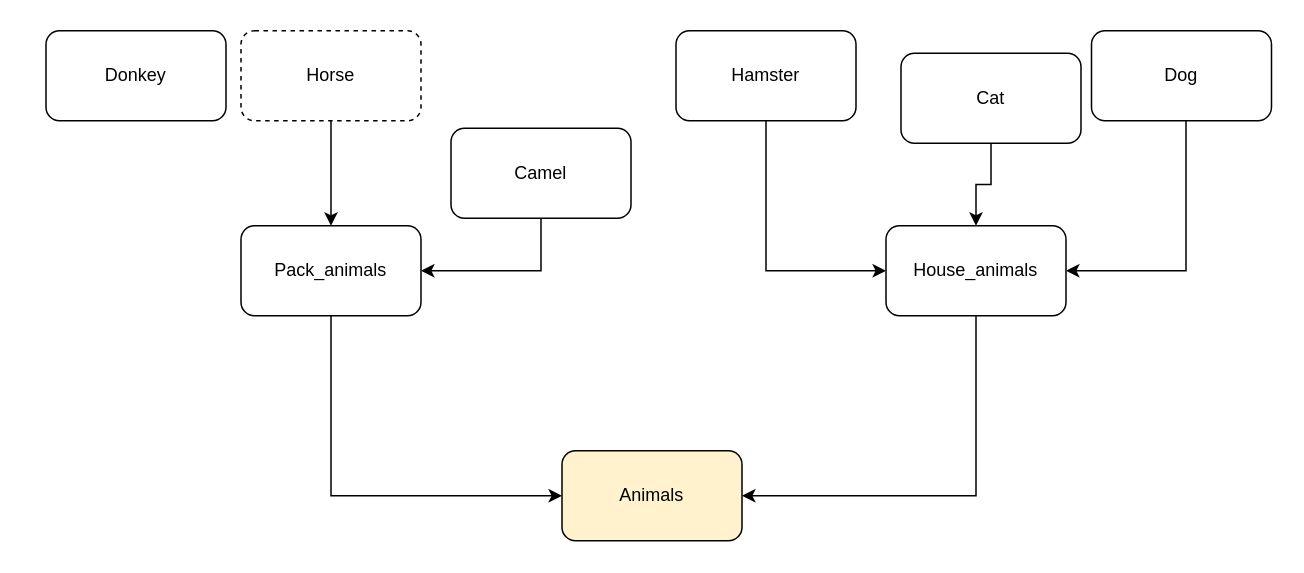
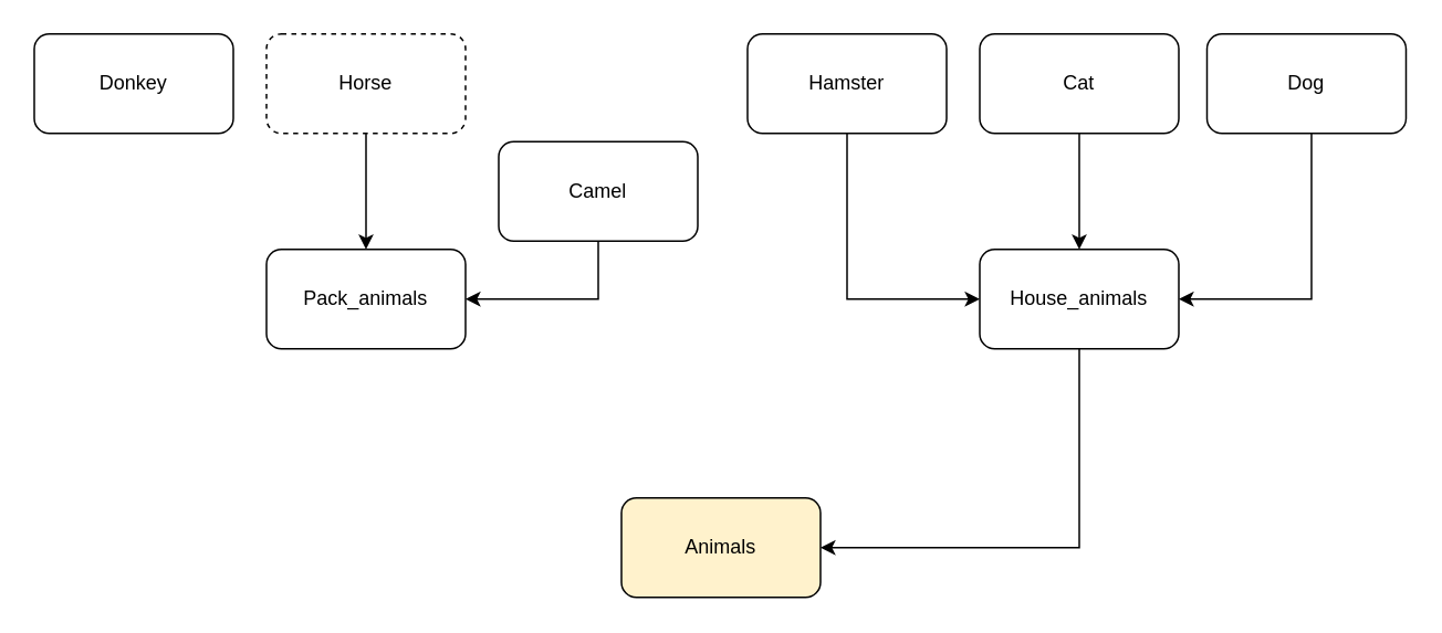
  <mxCell id="0" />
  <mxCell id="1" parent="0" />
  <mxCell id="2" value="Hamster" style="rounded=1;whiteSpace=wrap;html=1;" vertex="1" parent="1"><mxGeometry x="450" y="20" width="120" height="60" as="geometry" /></mxCell>
  <mxCell id="3" style="edgeStyle=orthogonalEdgeStyle;rounded=0;orthogonalLoop=1;jettySize=auto;html=1;entryX=1;entryY=0.5;entryDx=0;entryDy=0;" edge="1" parent="1" source="4" target="12"><mxGeometry relative="1" as="geometry"><Array as="points"><mxPoint x="360" y="180" /></Array></mxGeometry></mxCell>
  <mxCell id="4" value="Camel" style="rounded=1;whiteSpace=wrap;html=1;" vertex="1" parent="1"><mxGeometry x="300" y="85" width="120" height="60" as="geometry" /></mxCell>
  <mxCell id="5" value="" style="edgeStyle=orthogonalEdgeStyle;rounded=0;orthogonalLoop=1;jettySize=auto;html=1;" edge="1" parent="1" source="6" target="14"><mxGeometry relative="1" as="geometry" /></mxCell>
- <mxCell id="6" value="Cat" style="rounded=1;whiteSpace=wrap;html=1;" vertex="1" parent="1"><mxGeometry x="600" y="35" width="120" height="60" as="geometry" /></mxCell>
+ <mxCell id="6" value="Cat" style="rounded=1;whiteSpace=wrap;html=1;" vertex="1" parent="1"><mxGeometry x="590" y="20" width="120" height="60" as="geometry" /></mxCell>
  <mxCell id="7" value="Dog" style="rounded=1;whiteSpace=wrap;html=1;" vertex="1" parent="1"><mxGeometry x="727" y="20" width="120" height="60" as="geometry" /></mxCell>
- <mxCell id="8" value="Donkey" style="rounded=1;whiteSpace=wrap;html=1;" vertex="1" parent="1"><mxGeometry x="30" y="20" width="120" height="60" as="geometry" /></mxCell>
+ <mxCell id="8" value="Donkey" style="rounded=1;whiteSpace=wrap;html=1;" vertex="1" parent="1"><mxGeometry y="20" width="120" height="60" as="geometry" x="20" /></mxCell>
  <mxCell id="9" value="" style="edgeStyle=orthogonalEdgeStyle;rounded=0;orthogonalLoop=1;jettySize=auto;html=1;" edge="1" parent="1" source="10" target="12"><mxGeometry relative="1" as="geometry" /></mxCell>
  <mxCell id="10" value="Horse" style="rounded=1;whiteSpace=wrap;html=1;dashed=1;" vertex="1" parent="1"><mxGeometry x="160" y="20" width="120" height="60" as="geometry" /></mxCell>
- <mxCell id="11" style="edgeStyle=orthogonalEdgeStyle;rounded=0;orthogonalLoop=1;jettySize=auto;html=1;entryX=0;entryY=0.5;entryDx=0;entryDy=0;" edge="1" parent="1" source="12" target="15"><mxGeometry relative="1" as="geometry"><Array as="points"><mxPoint x="220" y="330" /></Array></mxGeometry></mxCell>
  <mxCell id="12" value="Pack_animals" style="rounded=1;whiteSpace=wrap;html=1;" vertex="1" parent="1"><mxGeometry x="160" y="150" width="120" height="60" as="geometry" /></mxCell>
  <mxCell id="13" style="edgeStyle=orthogonalEdgeStyle;rounded=0;orthogonalLoop=1;jettySize=auto;html=1;exitX=0.5;exitY=1;exitDx=0;exitDy=0;entryX=1;entryY=0.5;entryDx=0;entryDy=0;" edge="1" parent="1" source="14" target="15"><mxGeometry relative="1" as="geometry" /></mxCell>
  <mxCell id="14" value="House_animals" style="rounded=1;whiteSpace=wrap;html=1;" vertex="1" parent="1"><mxGeometry x="590" y="150" width="120" height="60" as="geometry" /></mxCell>
  <mxCell id="15" value="Animals" style="rounded=1;whiteSpace=wrap;html=1;fillColor=#fff2cc;" vertex="1" parent="1"><mxGeometry x="374" y="300" width="120" height="60" as="geometry" /></mxCell>
  <mxCell id="16" style="edgeStyle=orthogonalEdgeStyle;rounded=0;orthogonalLoop=1;jettySize=auto;html=1;entryX=1;entryY=0.5;entryDx=0;entryDy=0;" edge="1" parent="1"><mxGeometry relative="1" as="geometry"><mxPoint x="790" y="80" as="sourcePoint" /><mxPoint x="710" y="180" as="targetPoint" /><Array as="points"><mxPoint x="790" y="180" /></Array></mxGeometry></mxCell>
  <mxCell id="17" style="edgeStyle=orthogonalEdgeStyle;rounded=0;orthogonalLoop=1;jettySize=auto;html=1;entryX=0;entryY=0.5;entryDx=0;entryDy=0;" edge="1" parent="1"><mxGeometry relative="1" as="geometry"><mxPoint x="590" y="180" as="targetPoint" /><mxPoint x="510" y="80" as="sourcePoint" /><Array as="points"><mxPoint x="510" y="180" /></Array></mxGeometry></mxCell>
